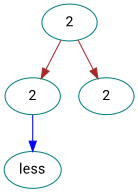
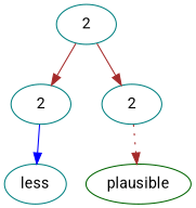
  digraph {
    fontname=Roboto
    node [color=teal fontname=Roboto]
    edge [color=brown style=solid fontname=Roboto]
    n1 [label=2]
    n2 [label=2]
    n3 [label=2]
    n4 [label=less]
+   n5 [label=plausible color=darkgreen]
    n1 -> n2
    n1 -> n3
    n2 -> n4 [color=blue]
+   n3 -> n5 [style=dotted]
  }
